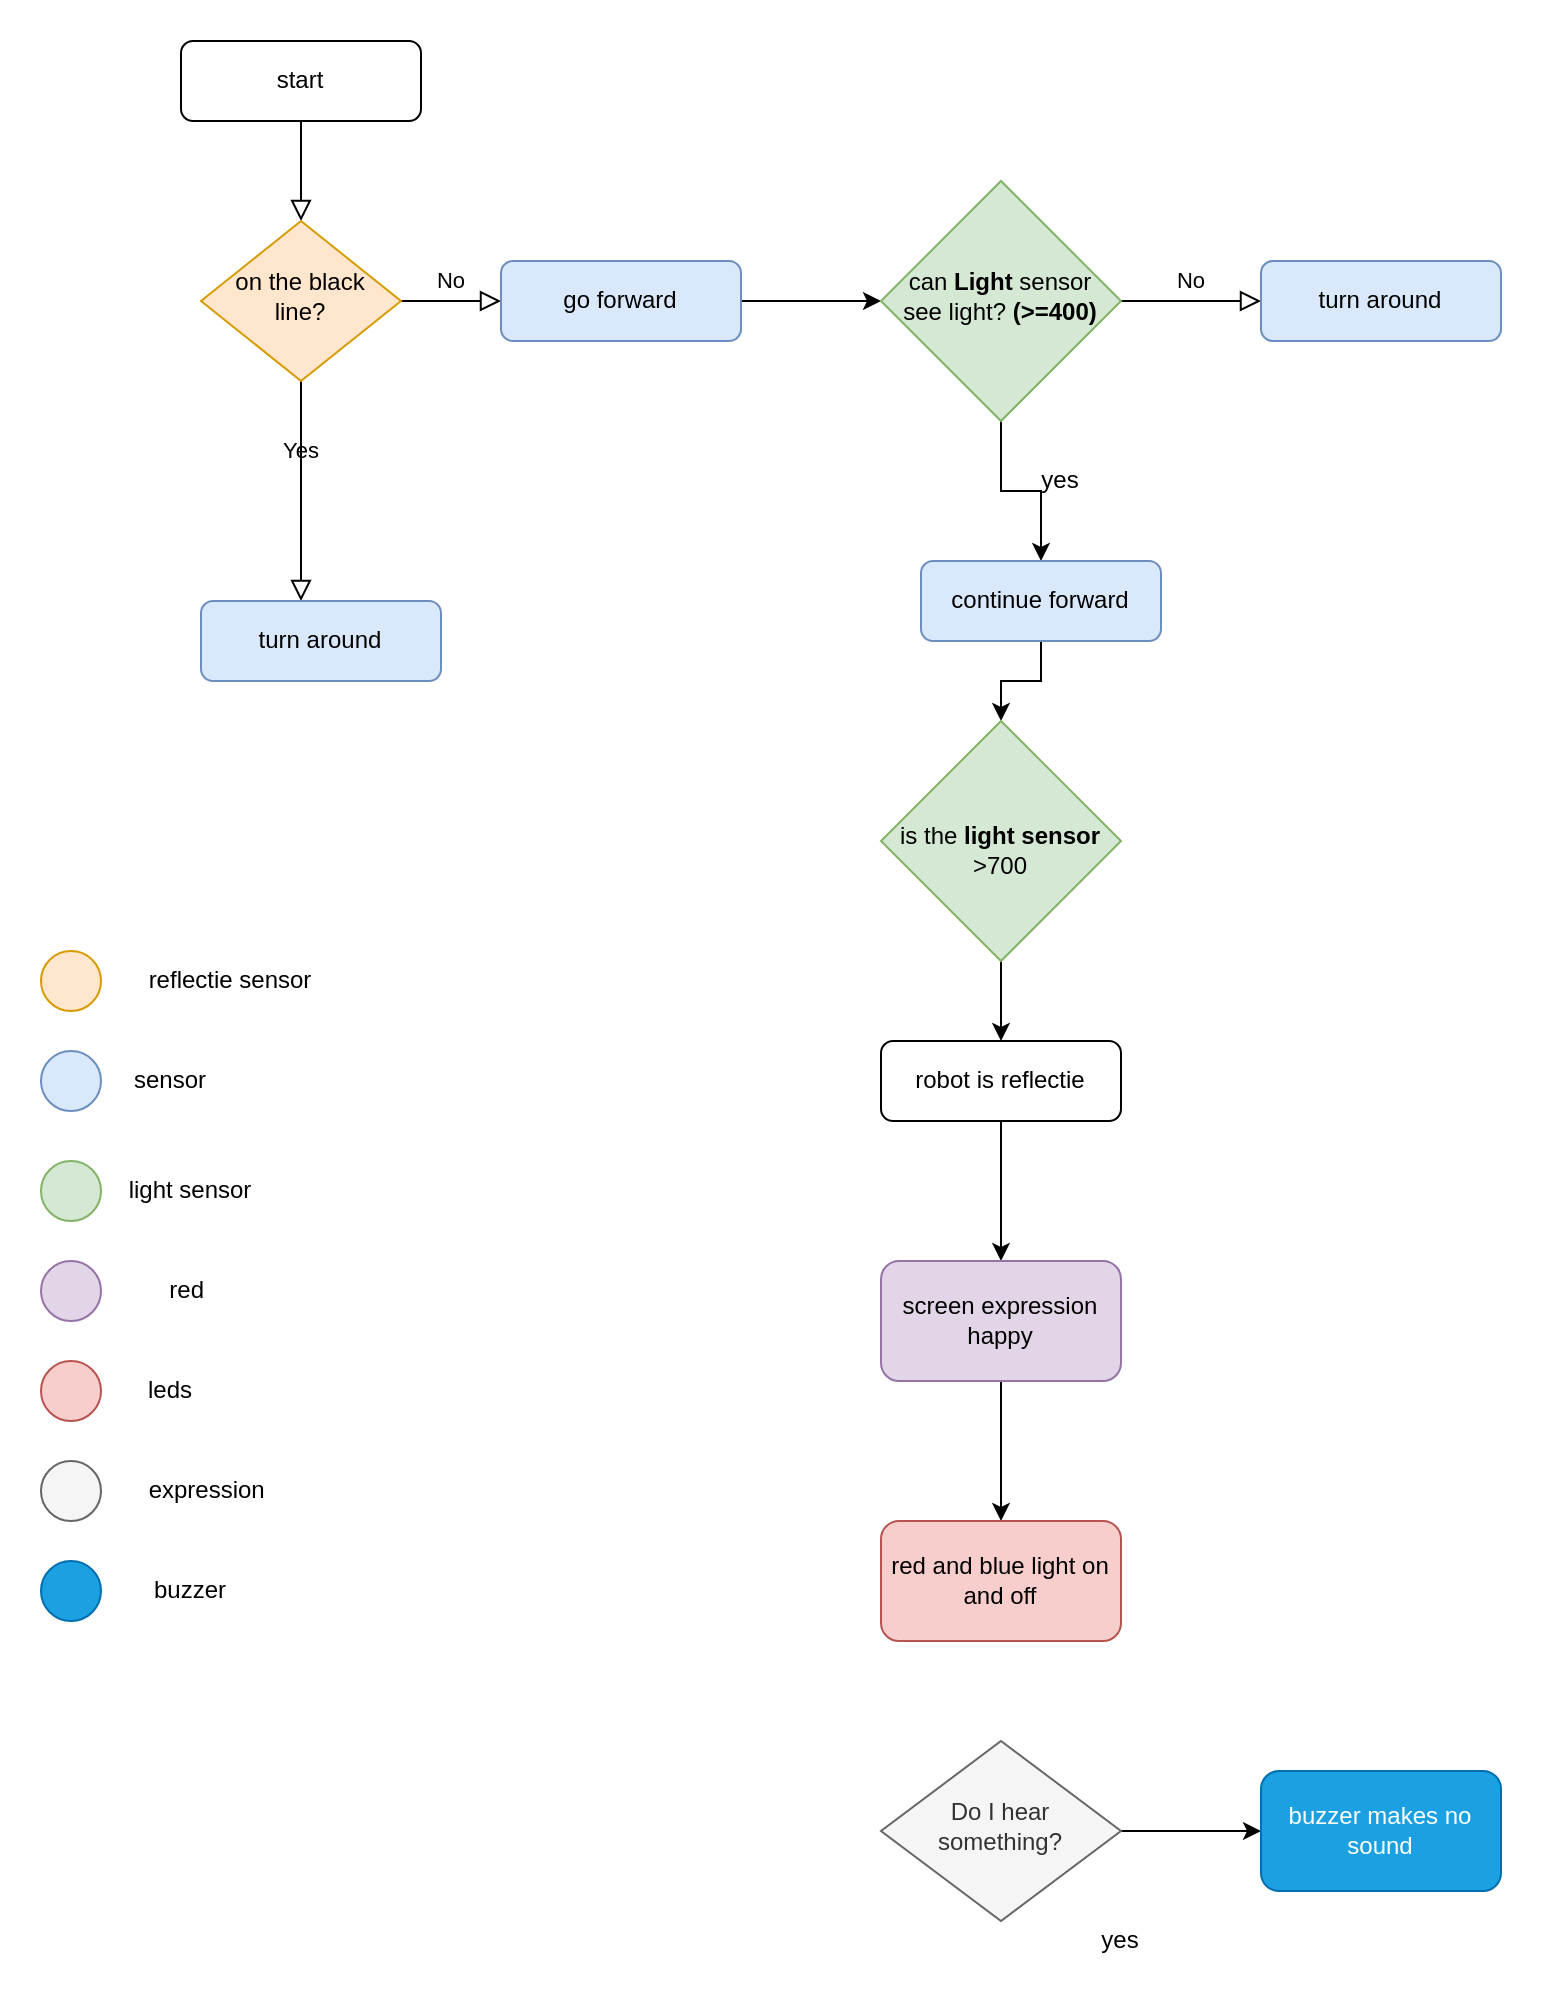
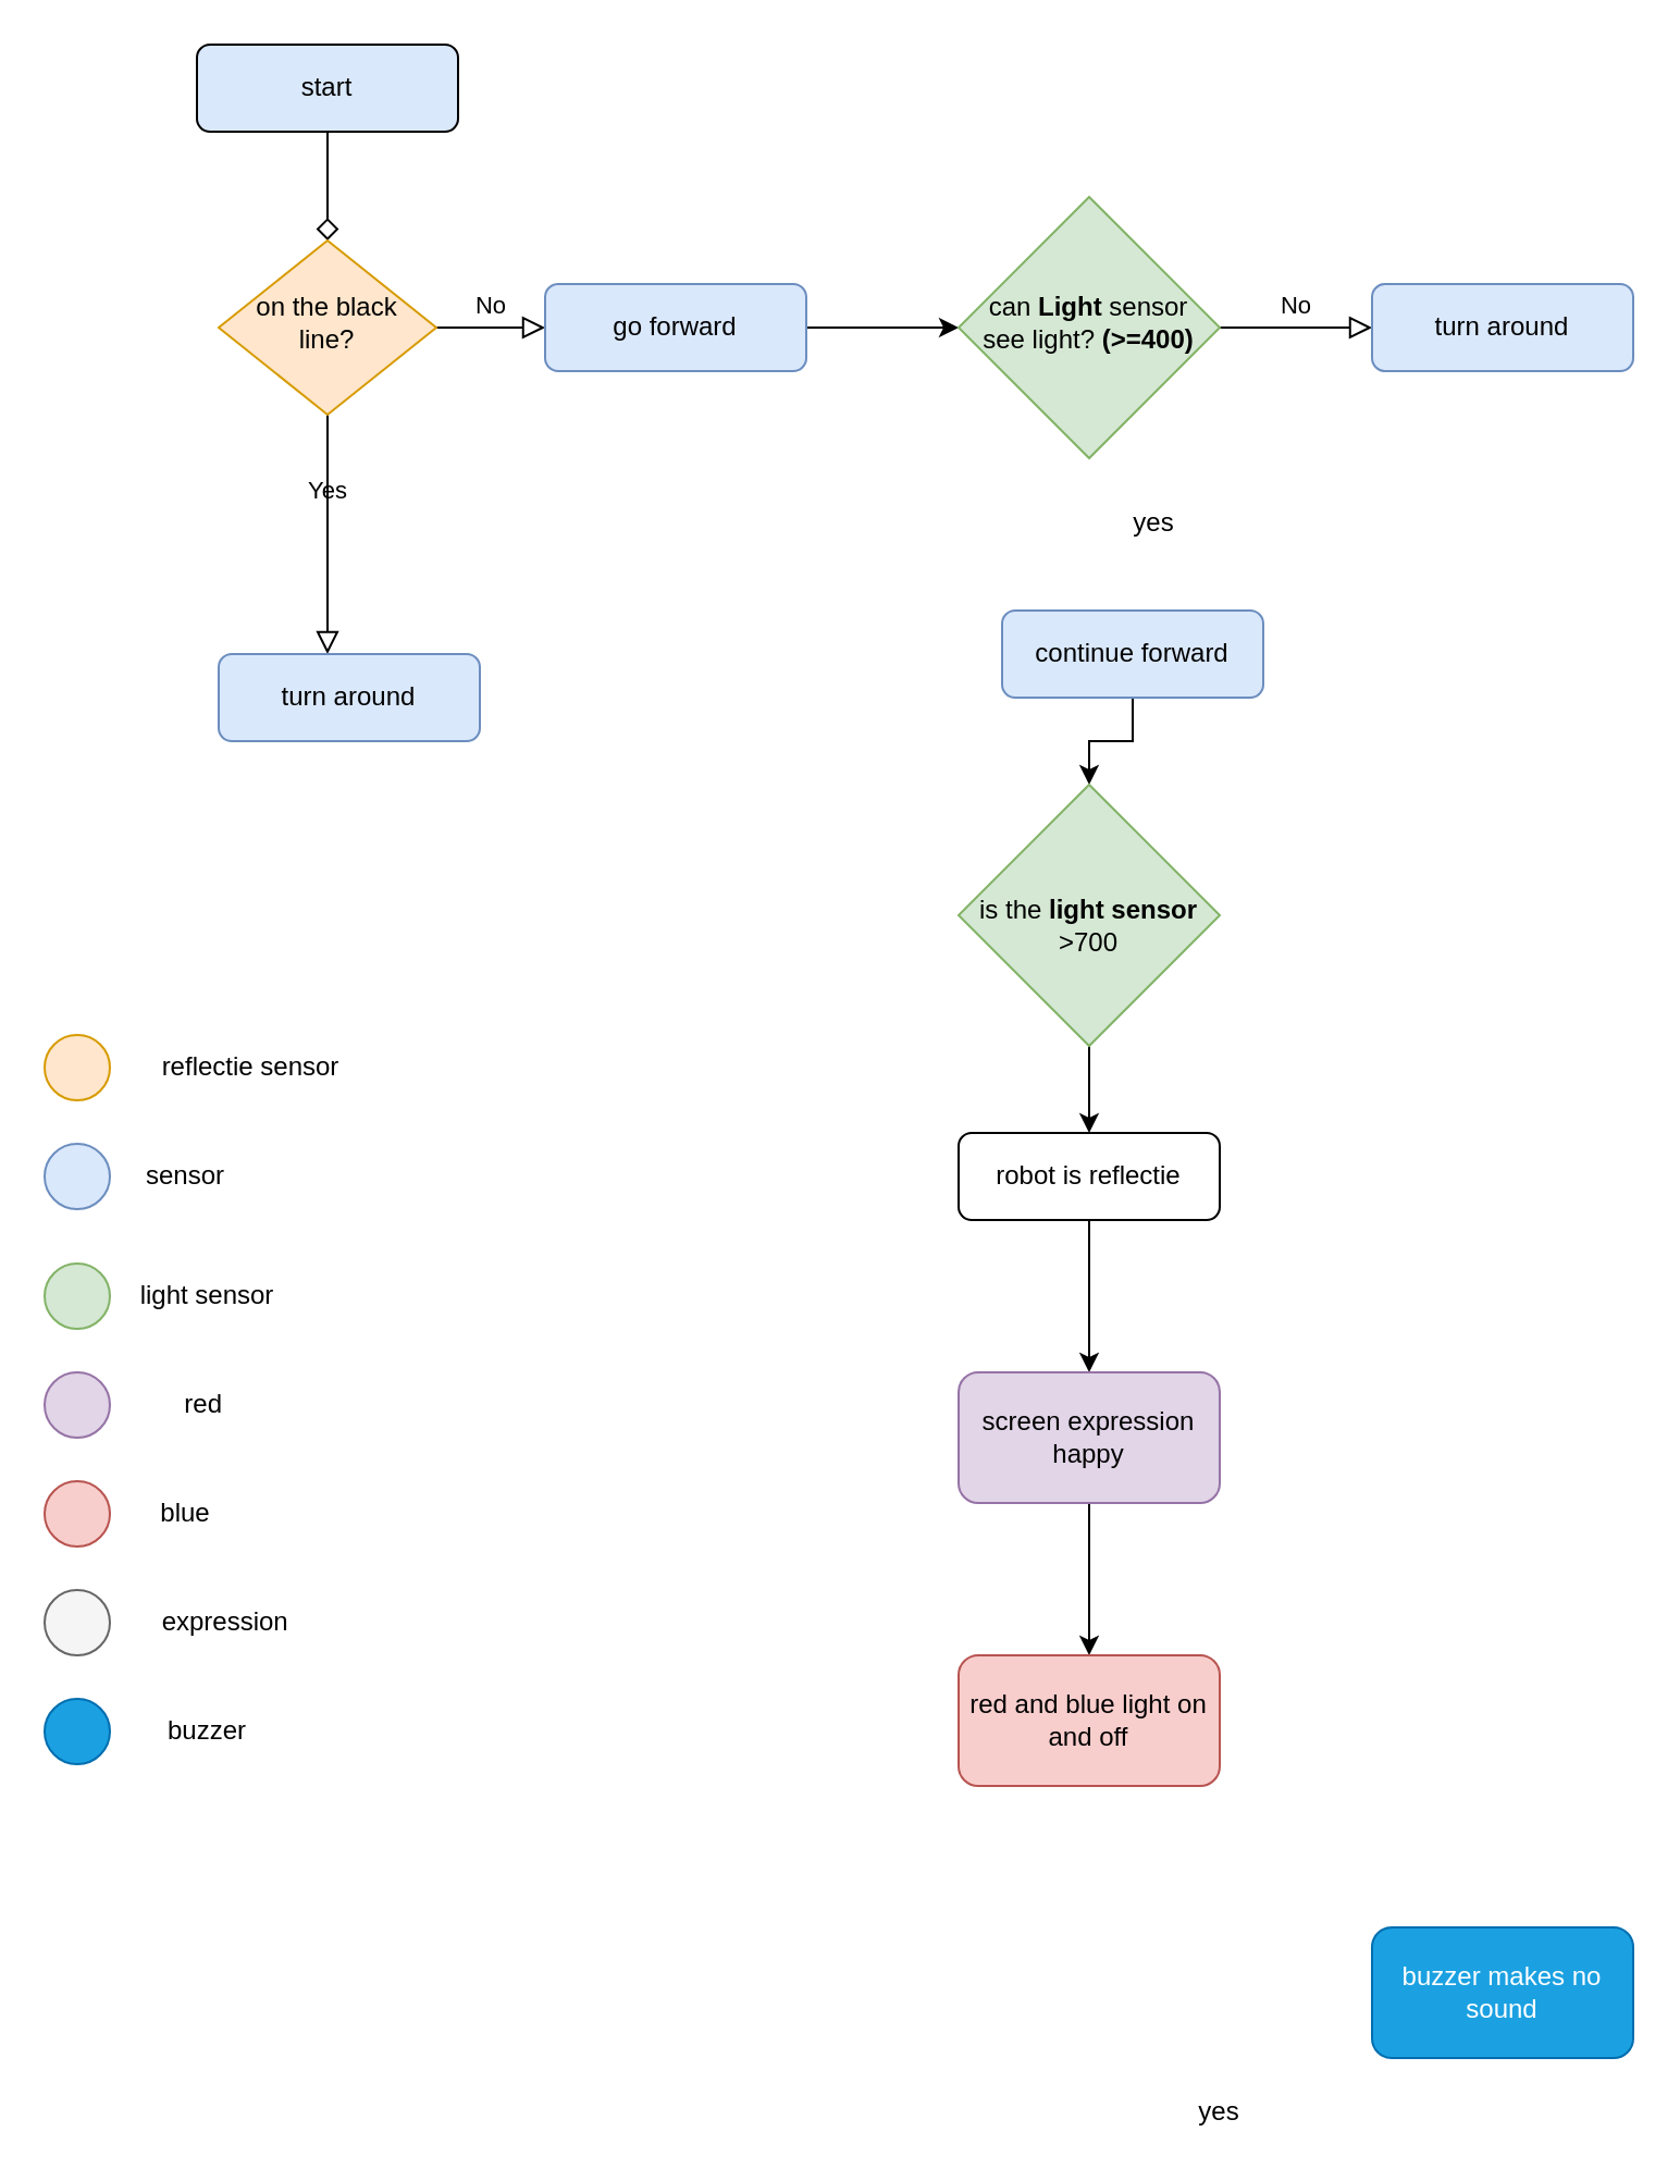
  <mxCell id="0" />
  <mxCell id="1" parent="0" />
- <mxCell id="2" value="" style="rounded=0;html=1;jettySize=auto;orthogonalLoop=1;fontSize=11;endArrow=block;endFill=0;endSize=8;strokeWidth=1;shadow=0;labelBackgroundColor=none;edgeStyle=orthogonalEdgeStyle;" parent="1" source="3" target="6" edge="1"><mxGeometry relative="1" as="geometry" /></mxCell>
- <mxCell id="3" value="start" style="rounded=1;whiteSpace=wrap;html=1;fontSize=12;glass=0;strokeWidth=1;shadow=0;" parent="1" vertex="1"><mxGeometry x="90" y="20" width="120" height="40" as="geometry" /></mxCell>
+ <mxCell id="2" value="" style="rounded=0;html=1;jettySize=auto;orthogonalLoop=1;fontSize=11;endArrow=diamond;endFill=0;endSize=8;strokeWidth=1;shadow=0;labelBackgroundColor=none;edgeStyle=orthogonalEdgeStyle;" parent="1" source="3" target="6" edge="1"><mxGeometry relative="1" as="geometry" /></mxCell>
+ <mxCell id="3" value="start" style="rounded=1;whiteSpace=wrap;html=1;fontSize=12;glass=0;strokeWidth=1;shadow=0;fillColor=#dae8fc;" parent="1" vertex="1"><mxGeometry x="90" y="20" width="120" height="40" as="geometry" /></mxCell>
  <mxCell id="4" value="Yes" style="rounded=0;html=1;jettySize=auto;orthogonalLoop=1;fontSize=11;endArrow=block;endFill=0;endSize=8;strokeWidth=1;shadow=0;labelBackgroundColor=none;edgeStyle=orthogonalEdgeStyle;" parent="1" source="6" edge="1"><mxGeometry y="20" relative="1" as="geometry"><mxPoint as="offset" /><mxPoint x="150" y="300" as="targetPoint" /></mxGeometry></mxCell>
  <mxCell id="5" value="No" style="edgeStyle=orthogonalEdgeStyle;rounded=0;html=1;jettySize=auto;orthogonalLoop=1;fontSize=11;endArrow=block;endFill=0;endSize=8;strokeWidth=1;shadow=0;labelBackgroundColor=none;" parent="1" source="6" target="8" edge="1"><mxGeometry y="10" relative="1" as="geometry"><mxPoint as="offset" /></mxGeometry></mxCell>
  <mxCell id="6" value="on the black line?" style="rhombus;whiteSpace=wrap;html=1;shadow=0;fontFamily=Helvetica;fontSize=12;align=center;strokeWidth=1;spacing=6;spacingTop=-4;fillColor=#ffe6cc;strokeColor=#d79b00;" parent="1" vertex="1"><mxGeometry x="100" y="110" width="100" height="80" as="geometry" /></mxCell>
  <mxCell id="7" value="" style="edgeStyle=orthogonalEdgeStyle;rounded=0;orthogonalLoop=1;jettySize=auto;html=1;" edge="1" parent="1" source="8" target="11"><mxGeometry relative="1" as="geometry" /></mxCell>
  <mxCell id="8" value="go forward" style="rounded=1;whiteSpace=wrap;html=1;fontSize=12;glass=0;strokeWidth=1;shadow=0;fillColor=#dae8fc;strokeColor=#6c8ebf;" parent="1" vertex="1"><mxGeometry x="250" y="130" width="120" height="40" as="geometry" /></mxCell>
  <mxCell id="9" value="No" style="edgeStyle=orthogonalEdgeStyle;rounded=0;html=1;jettySize=auto;orthogonalLoop=1;fontSize=11;endArrow=block;endFill=0;endSize=8;strokeWidth=1;shadow=0;labelBackgroundColor=none;entryX=0;entryY=0.5;entryDx=0;entryDy=0;" edge="1" parent="1" source="11" target="12"><mxGeometry y="10" relative="1" as="geometry"><mxPoint as="offset" /><mxPoint x="580" y="150" as="targetPoint" /></mxGeometry></mxCell>
- <mxCell id="10" value="" style="edgeStyle=orthogonalEdgeStyle;rounded=0;orthogonalLoop=1;jettySize=auto;html=1;" edge="1" parent="1" source="11" target="14"><mxGeometry relative="1" as="geometry" /></mxCell>
  <mxCell id="11" value="can &lt;b&gt;Light &lt;/b&gt;sensor see light?&lt;b&gt; (&amp;gt;=400)&lt;/b&gt;" style="rhombus;whiteSpace=wrap;html=1;shadow=0;fontFamily=Helvetica;fontSize=12;align=center;strokeWidth=1;spacing=6;spacingTop=-4;fillColor=#d5e8d4;strokeColor=#82b366;" vertex="1" parent="1"><mxGeometry x="440" y="90" width="120" height="120" as="geometry" /></mxCell>
  <mxCell id="12" value="turn around" style="rounded=1;whiteSpace=wrap;html=1;fontSize=12;glass=0;strokeWidth=1;shadow=0;fillColor=#dae8fc;strokeColor=#6c8ebf;" vertex="1" parent="1"><mxGeometry x="630" y="130" width="120" height="40" as="geometry" /></mxCell>
  <mxCell id="13" value="" style="edgeStyle=orthogonalEdgeStyle;rounded=0;orthogonalLoop=1;jettySize=auto;html=1;" edge="1" parent="1" source="14" target="17"><mxGeometry relative="1" as="geometry" /></mxCell>
  <mxCell id="14" value="continue forward" style="rounded=1;whiteSpace=wrap;html=1;fontSize=12;glass=0;strokeWidth=1;shadow=0;fillColor=#dae8fc;strokeColor=#6c8ebf;" vertex="1" parent="1"><mxGeometry x="460" y="280" width="120" height="40" as="geometry" /></mxCell>
  <mxCell id="15" value="yes" style="text;html=1;strokeColor=none;fillColor=none;align=center;verticalAlign=middle;whiteSpace=wrap;rounded=0;" vertex="1" parent="1"><mxGeometry x="510" y="230" width="40" height="20" as="geometry" /></mxCell>
  <mxCell id="16" value="" style="edgeStyle=orthogonalEdgeStyle;rounded=0;orthogonalLoop=1;jettySize=auto;html=1;" edge="1" parent="1"><mxGeometry relative="1" as="geometry"><mxPoint x="500" y="410" as="sourcePoint" /><mxPoint x="500" y="520" as="targetPoint" /></mxGeometry></mxCell>
  <mxCell id="17" value="&lt;br&gt;is the &lt;b&gt;light sensor&lt;/b&gt;&lt;br&gt;&amp;gt;700" style="rhombus;whiteSpace=wrap;html=1;shadow=0;fontFamily=Helvetica;fontSize=12;align=center;strokeWidth=1;spacing=6;spacingTop=-4;fillColor=#d5e8d4;strokeColor=#82b366;" vertex="1" parent="1"><mxGeometry x="440" y="360" width="120" height="120" as="geometry" /></mxCell>
  <mxCell id="18" value="turn around" style="rounded=1;whiteSpace=wrap;html=1;fontSize=12;glass=0;strokeWidth=1;shadow=0;fillColor=#dae8fc;strokeColor=#6c8ebf;" vertex="1" parent="1"><mxGeometry x="100" y="300" width="120" height="40" as="geometry" /></mxCell>
  <mxCell id="19" value="" style="edgeStyle=orthogonalEdgeStyle;rounded=0;orthogonalLoop=1;jettySize=auto;html=1;" edge="1" parent="1" source="20" target="22"><mxGeometry relative="1" as="geometry" /></mxCell>
  <mxCell id="20" value="robot is reflectie" style="rounded=1;whiteSpace=wrap;html=1;fontSize=12;glass=0;strokeWidth=1;shadow=0;" vertex="1" parent="1"><mxGeometry x="440" y="520" width="120" height="40" as="geometry" /></mxCell>
  <mxCell id="21" value="" style="edgeStyle=orthogonalEdgeStyle;rounded=0;orthogonalLoop=1;jettySize=auto;html=1;" edge="1" parent="1" source="22"><mxGeometry relative="1" as="geometry"><mxPoint x="500" y="760" as="targetPoint" /></mxGeometry></mxCell>
  <mxCell id="22" value="screen expression happy" style="whiteSpace=wrap;html=1;rounded=1;shadow=0;strokeWidth=1;glass=0;fillColor=#e1d5e7;strokeColor=#9673a6;" vertex="1" parent="1"><mxGeometry x="440" y="630" width="120" height="60" as="geometry" /></mxCell>
- <mxCell id="23" value="" style="edgeStyle=orthogonalEdgeStyle;rounded=0;orthogonalLoop=1;jettySize=auto;html=1;" edge="1" parent="1" source="24" target="27"><mxGeometry relative="1" as="geometry" /></mxCell>
- <mxCell id="24" value="Do I hear something?" style="rhombus;whiteSpace=wrap;html=1;shadow=0;fontFamily=Helvetica;fontSize=12;align=center;strokeWidth=1;spacing=6;spacingTop=-4;fillColor=#f5f5f5;strokeColor=#666666;fontColor=#333333;" vertex="1" parent="1"><mxGeometry x="440" y="870" width="120" height="90" as="geometry" /></mxCell>
  <mxCell id="25" value="red and blue light on and off" style="whiteSpace=wrap;html=1;rounded=1;shadow=0;strokeWidth=1;glass=0;fillColor=#f8cecc;strokeColor=#b85450;" vertex="1" parent="1"><mxGeometry x="440" y="760" width="120" height="60" as="geometry" /></mxCell>
  <mxCell id="26" value="yes" style="text;html=1;strokeColor=none;fillColor=none;align=center;verticalAlign=middle;whiteSpace=wrap;rounded=0;" vertex="1" parent="1"><mxGeometry x="540" y="960" width="40" height="20" as="geometry" /></mxCell>
  <mxCell id="27" value="buzzer makes no sound" style="whiteSpace=wrap;html=1;rounded=1;shadow=0;strokeWidth=1;glass=0;fillColor=#1ba1e2;strokeColor=#006EAF;fontColor=#ffffff;" vertex="1" parent="1"><mxGeometry x="630" y="885" width="120" height="60" as="geometry" /></mxCell>
  <mxCell id="28" value="reflectie sensor" style="text;html=1;strokeColor=none;fillColor=none;align=center;verticalAlign=middle;whiteSpace=wrap;rounded=0;" vertex="1" parent="1"><mxGeometry x="50" y="480" width="130" height="20" as="geometry" /></mxCell>
  <mxCell id="29" value="" style="ellipse;whiteSpace=wrap;html=1;aspect=fixed;fillColor=#ffe6cc;strokeColor=#d79b00;" vertex="1" parent="1"><mxGeometry x="20" y="475" width="30" height="30" as="geometry" /></mxCell>
  <mxCell id="30" value="" style="ellipse;whiteSpace=wrap;html=1;aspect=fixed;fillColor=#dae8fc;strokeColor=#6c8ebf;" vertex="1" parent="1"><mxGeometry x="20" y="525" width="30" height="30" as="geometry" /></mxCell>
  <mxCell id="31" value="sensor" style="text;html=1;strokeColor=none;fillColor=none;align=center;verticalAlign=middle;whiteSpace=wrap;rounded=0;" vertex="1" parent="1"><mxGeometry x="20" y="530" width="130" height="20" as="geometry" /></mxCell>
  <mxCell id="32" value="" style="ellipse;whiteSpace=wrap;html=1;aspect=fixed;fillColor=#d5e8d4;strokeColor=#82b366;" vertex="1" parent="1"><mxGeometry x="20" y="580" width="30" height="30" as="geometry" /></mxCell>
  <mxCell id="33" value="light sensor" style="text;html=1;strokeColor=none;fillColor=none;align=center;verticalAlign=middle;whiteSpace=wrap;rounded=0;" vertex="1" parent="1"><mxGeometry x="30" y="585" width="130" height="20" as="geometry" /></mxCell>
  <mxCell id="34" style="edgeStyle=orthogonalEdgeStyle;rounded=0;orthogonalLoop=1;jettySize=auto;html=1;exitX=0.5;exitY=1;exitDx=0;exitDy=0;" edge="1" parent="1" source="28" target="28"><mxGeometry relative="1" as="geometry" /></mxCell>
  <mxCell id="35" value="" style="ellipse;whiteSpace=wrap;html=1;aspect=fixed;fillColor=#e1d5e7;strokeColor=#9673a6;" vertex="1" parent="1"><mxGeometry x="20" y="630" width="30" height="30" as="geometry" /></mxCell>
  <mxCell id="36" value="red&amp;nbsp;" style="text;html=1;strokeColor=none;fillColor=none;align=center;verticalAlign=middle;whiteSpace=wrap;rounded=0;" vertex="1" parent="1"><mxGeometry x="30" y="635" width="130" height="20" as="geometry" /></mxCell>
  <mxCell id="37" value="" style="ellipse;whiteSpace=wrap;html=1;aspect=fixed;fillColor=#f8cecc;strokeColor=#b85450;" vertex="1" parent="1"><mxGeometry x="20" y="680" width="30" height="30" as="geometry" /></mxCell>
- <mxCell id="38" value="leds" style="text;html=1;strokeColor=none;fillColor=none;align=center;verticalAlign=middle;whiteSpace=wrap;rounded=0;" vertex="1" parent="1"><mxGeometry x="20" y="685" width="130" height="20" as="geometry" /></mxCell>
+ <mxCell id="38" value="blue" style="text;html=1;strokeColor=none;fillColor=none;align=center;verticalAlign=middle;whiteSpace=wrap;rounded=0;" vertex="1" parent="1"><mxGeometry x="20" y="685" width="130" height="20" as="geometry" /></mxCell>
  <mxCell id="39" value="" style="ellipse;whiteSpace=wrap;html=1;aspect=fixed;fillColor=#f5f5f5;strokeColor=#666666;fontColor=#333333;" vertex="1" parent="1"><mxGeometry x="20" y="730" width="30" height="30" as="geometry" /></mxCell>
  <mxCell id="40" value="expression&amp;nbsp;" style="text;html=1;strokeColor=none;fillColor=none;align=center;verticalAlign=middle;whiteSpace=wrap;rounded=0;" vertex="1" parent="1"><mxGeometry x="40" y="735" width="130" height="20" as="geometry" /></mxCell>
  <mxCell id="41" value="" style="ellipse;whiteSpace=wrap;html=1;aspect=fixed;fillColor=#1ba1e2;strokeColor=#006EAF;fontColor=#ffffff;" vertex="1" parent="1"><mxGeometry x="20" y="780" width="30" height="30" as="geometry" /></mxCell>
  <mxCell id="42" value="buzzer" style="text;html=1;strokeColor=none;fillColor=none;align=center;verticalAlign=middle;whiteSpace=wrap;rounded=0;" vertex="1" parent="1"><mxGeometry x="30" y="785" width="130" height="20" as="geometry" /></mxCell>
  <mxCell id="43" style="edgeStyle=orthogonalEdgeStyle;rounded=0;orthogonalLoop=1;jettySize=auto;html=1;exitX=0.5;exitY=1;exitDx=0;exitDy=0;" edge="1" parent="1" source="42" target="42"><mxGeometry relative="1" as="geometry" /></mxCell>
